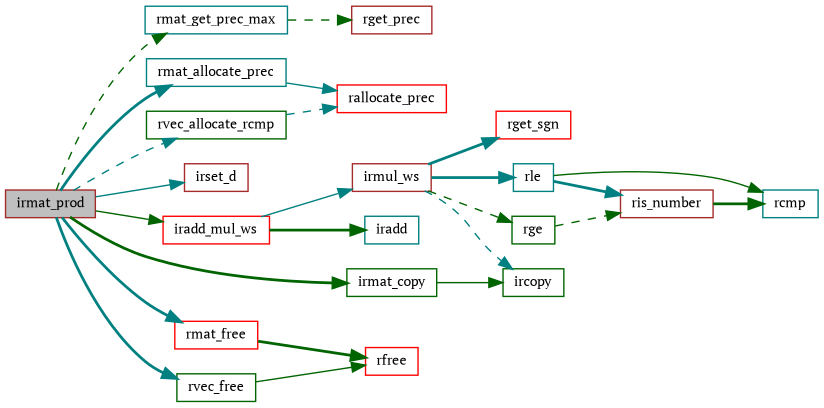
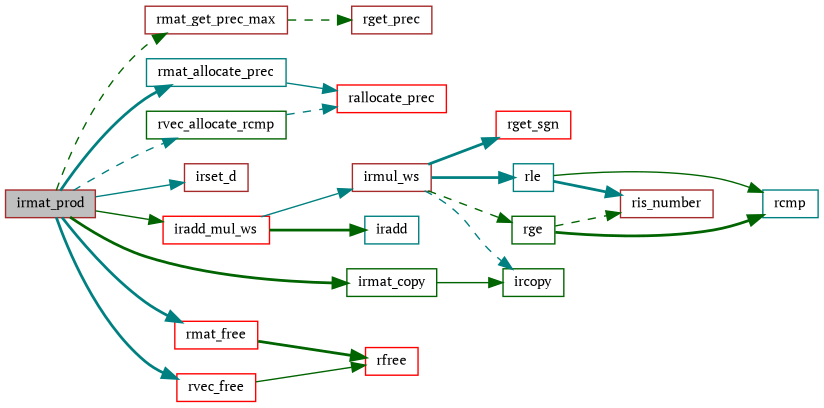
  digraph {
    fontname="PT Serif"
    rankdir=LR
    node [color=red fillcolor=white fontname="PT Serif" fontsize=10 shape=record style=filled]
    edge [color=darkgreen fontname="PT Serif" fontsize=10 labelfontname=Helvetica labelfontsize=10 style=bold]
    n1 [color=brown fillcolor=grey75 fontcolor=black height=0.2 label=irmat_prod width=0.4]
-   n2 [color=teal height=0.2 label=rmat_get_prec_max width=0.4]
+   n2 [color=brown height=0.2 label=rmat_get_prec_max width=0.4]
    n3 [color=teal height=0.2 label=rmat_allocate_prec width=0.4]
    n4 [color=darkgreen height=0.2 label=rvec_allocate_rcmp width=0.4]
    n5 [color=brown height=0.2 label=irset_d width=0.4]
    n6 [height=0.2 label=iradd_mul_ws width=0.4]
    n7 [color=darkgreen height=0.2 label=irmat_copy width=0.4]
    n8 [height=0.2 label=rmat_free width=0.4]
-   n9 [color=darkgreen height=0.2 label=rvec_free width=0.4]
+   n9 [height=0.2 label=rvec_free width=0.4]
    n10 [color=brown height=0.2 label=rget_prec width=0.4]
    n11 [height=0.2 label=rallocate_prec width=0.4]
    n12 [color=brown height=0.2 label=irmul_ws width=0.4]
    n13 [color=teal height=0.2 label=iradd width=0.4]
    n14 [color=darkgreen height=0.2 label=ircopy width=0.4]
    n15 [height=0.2 label=rfree width=0.4]
    n16 [height=0.2 label=rget_sgn width=0.4]
    n17 [color=teal height=0.2 label=rle width=0.4]
    n18 [color=darkgreen height=0.2 label=rge width=0.4]
    n19 [color=brown height=0.2 label=ris_number width=0.4]
    n20 [color=teal height=0.2 label=rcmp width=0.4]
    n1 -> n2 [style=dashed]
    n1 -> n3 [color=teal]
    n1 -> n4 [color=teal style=dashed]
    n1 -> n5 [color=teal style=solid]
    n1 -> n6 [style=solid]
    n1 -> n7
    n1 -> n8 [color=teal]
    n1 -> n9 [color=teal]
    n2 -> n10 [style=dashed]
    n3 -> n11 [color=teal style=solid]
    n4 -> n11 [color=teal style=dashed]
    n6 -> n12 [color=teal style=solid]
    n6 -> n13
    n7 -> n14 [style=solid]
    n8 -> n15
    n9 -> n15 [style=solid]
    n12 -> n14 [color=teal style=dashed]
    n12 -> n16 [color=teal]
    n12 -> n17 [color=teal]
    n12 -> n18 [style=dashed]
    n17 -> n19 [color=teal]
    n17 -> n20 [style=solid]
    n18 -> n19 [style=dashed]
-   n19 -> n20
+   n18 -> n20
  }
